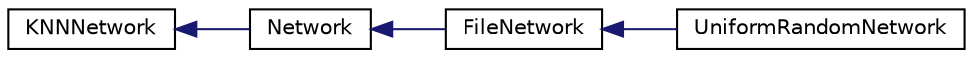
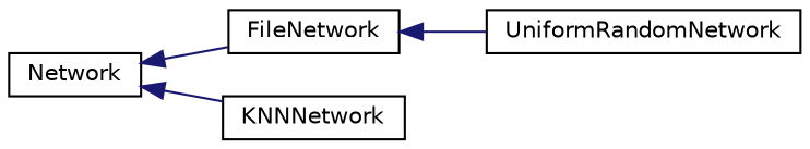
  digraph {
    rankdir=LR
    node [color=black fillcolor=white fontname=Helvetica fontsize=10 shape=record style=filled]
    edge [color=midnightblue dir=back fontname=Helvetica fontsize=10 labelfontname=Helvetica labelfontsize=10 style=solid]
    n1 [height=0.2 label=Network width=0.4]
    n2 [height=0.2 label=FileNetwork width=0.4]
    n3 [height=0.2 label=KNNNetwork width=0.4]
    n4 [height=0.2 label=UniformRandomNetwork width=0.4]
    n1 -> n2
-   n3 -> n1
+   n1 -> n3
    n2 -> n4
  }
